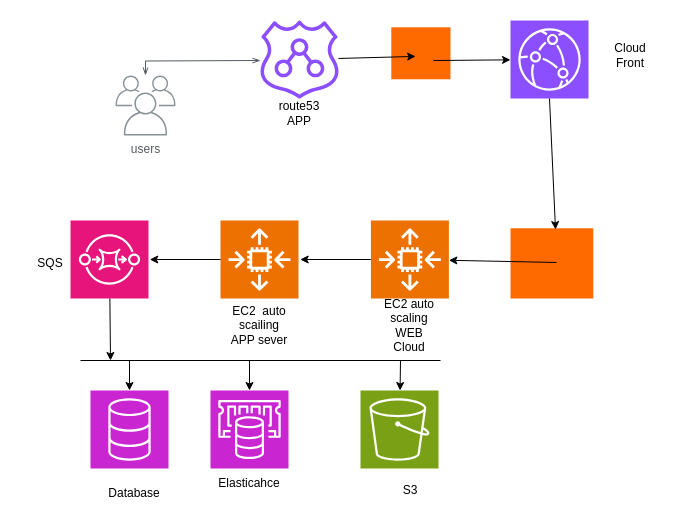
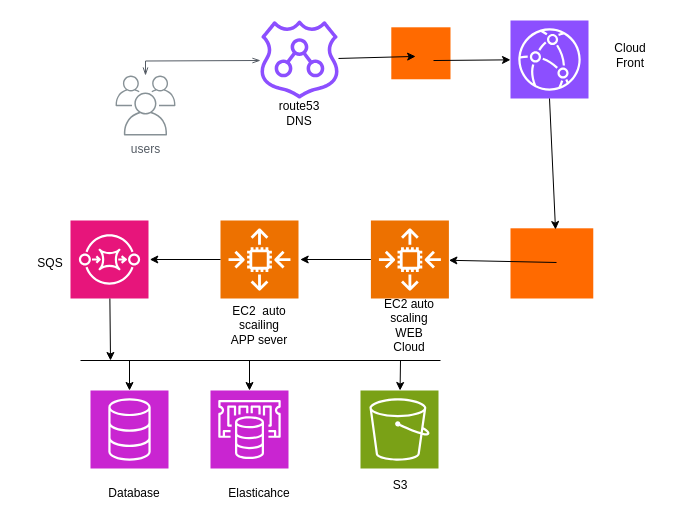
  <mxCell id="0" />
  <mxCell id="1" parent="0" />
  <mxCell id="2" value="" style="edgeStyle=orthogonalEdgeStyle;html=1;endArrow=openThin;elbow=vertical;startArrow=openThin;startFill=0;endFill=0;strokeColor=#545B64;rounded=0;" parent="1" target="3" edge="1"><mxGeometry width="100" relative="1" as="geometry"><mxPoint x="260" y="60" as="sourcePoint" /><mxPoint x="480" y="200" as="targetPoint" /></mxGeometry></mxCell>
  <mxCell id="3" value="users" style="sketch=0;outlineConnect=0;gradientColor=none;fontColor=#545B64;strokeColor=none;fillColor=#879196;dashed=0;verticalLabelPosition=bottom;verticalAlign=top;align=center;html=1;fontSize=12;fontStyle=0;aspect=fixed;shape=mxgraph.aws4.illustration_users;pointerEvents=1" parent="1" vertex="1"><mxGeometry x="115" y="75" width="60" height="60" as="geometry" /></mxCell>
  <mxCell id="4" value="" style="sketch=0;points=[[0,0,0],[0.25,0,0],[0.5,0,0],[0.75,0,0],[1,0,0],[0,1,0],[0.25,1,0],[0.5,1,0],[0.75,1,0],[1,1,0],[0,0.25,0],[0,0.5,0],[0,0.75,0],[1,0.25,0],[1,0.5,0],[1,0.75,0]];outlineConnect=0;fontColor=#232F3E;fillColor=#8C4FFF;strokeColor=#ffffff;dashed=0;verticalLabelPosition=bottom;verticalAlign=top;align=center;html=1;fontSize=12;fontStyle=0;aspect=fixed;shape=mxgraph.aws4.resourceIcon;resIcon=mxgraph.aws4.cloudfront;" vertex="1" parent="1"><mxGeometry x="510" y="20" width="78" height="78" as="geometry" /></mxCell>
  <mxCell id="5" value="" style="sketch=0;outlineConnect=0;fontColor=#232F3E;gradientColor=none;fillColor=#8C4FFF;strokeColor=none;dashed=0;verticalLabelPosition=bottom;verticalAlign=top;align=center;html=1;fontSize=12;fontStyle=0;aspect=fixed;pointerEvents=1;shape=mxgraph.aws4.route_53_resolver;" vertex="1" parent="1"><mxGeometry x="260" y="20" width="78" height="78" as="geometry" /></mxCell>
  <mxCell id="6" value="" style="points=[];aspect=fixed;html=1;align=center;shadow=0;dashed=0;fillColor=#FF6A00;strokeColor=none;shape=mxgraph.alibaba_cloud.waf_web_application_firewall;" vertex="1" parent="1"><mxGeometry x="390.8" y="26.8" width="59.2" height="51.98" as="geometry" /></mxCell>
  <mxCell id="7" value="" style="endArrow=classic;html=1;rounded=0;entryX=0.411;entryY=0.56;entryDx=0;entryDy=0;entryPerimeter=0;" edge="1" parent="1" source="5" target="6"><mxGeometry width="50" height="50" relative="1" as="geometry"><mxPoint x="338" y="60" as="sourcePoint" /><mxPoint x="388" y="10" as="targetPoint" /></mxGeometry></mxCell>
  <mxCell id="8" value="" style="endArrow=classic;html=1;rounded=0;exitX=0.713;exitY=0.639;exitDx=0;exitDy=0;exitPerimeter=0;" edge="1" parent="1" source="6" target="4"><mxGeometry width="50" height="50" relative="1" as="geometry"><mxPoint x="400" y="220" as="sourcePoint" /><mxPoint x="450" y="170" as="targetPoint" /></mxGeometry></mxCell>
  <mxCell id="9" value="" style="points=[];aspect=fixed;html=1;align=center;shadow=0;dashed=0;fillColor=#FF6A00;strokeColor=none;shape=mxgraph.alibaba_cloud.alb_application_load_balancer_01;" vertex="1" parent="1"><mxGeometry x="510" y="227.8" width="82.77" height="70.2" as="geometry" /></mxCell>
  <mxCell id="10" value="" style="sketch=0;points=[[0,0,0],[0.25,0,0],[0.5,0,0],[0.75,0,0],[1,0,0],[0,1,0],[0.25,1,0],[0.5,1,0],[0.75,1,0],[1,1,0],[0,0.25,0],[0,0.5,0],[0,0.75,0],[1,0.25,0],[1,0.5,0],[1,0.75,0]];outlineConnect=0;fontColor=#232F3E;fillColor=#ED7100;strokeColor=#ffffff;dashed=0;verticalLabelPosition=bottom;verticalAlign=top;align=center;html=1;fontSize=12;fontStyle=0;aspect=fixed;shape=mxgraph.aws4.resourceIcon;resIcon=mxgraph.aws4.auto_scaling2;" vertex="1" parent="1"><mxGeometry x="370.4" y="220" width="78" height="78" as="geometry" /></mxCell>
  <mxCell id="11" value="" style="sketch=0;points=[[0,0,0],[0.25,0,0],[0.5,0,0],[0.75,0,0],[1,0,0],[0,1,0],[0.25,1,0],[0.5,1,0],[0.75,1,0],[1,1,0],[0,0.25,0],[0,0.5,0],[0,0.75,0],[1,0.25,0],[1,0.5,0],[1,0.75,0]];outlineConnect=0;fontColor=#232F3E;fillColor=#ED7100;strokeColor=#ffffff;dashed=0;verticalLabelPosition=bottom;verticalAlign=top;align=center;html=1;fontSize=12;fontStyle=0;aspect=fixed;shape=mxgraph.aws4.resourceIcon;resIcon=mxgraph.aws4.auto_scaling2;" vertex="1" parent="1"><mxGeometry x="220" y="220" width="78" height="78" as="geometry" /></mxCell>
  <mxCell id="12" value="" style="sketch=0;points=[[0,0,0],[0.25,0,0],[0.5,0,0],[0.75,0,0],[1,0,0],[0,1,0],[0.25,1,0],[0.5,1,0],[0.75,1,0],[1,1,0],[0,0.25,0],[0,0.5,0],[0,0.75,0],[1,0.25,0],[1,0.5,0],[1,0.75,0]];outlineConnect=0;fontColor=#232F3E;fillColor=#C925D1;strokeColor=#ffffff;dashed=0;verticalLabelPosition=bottom;verticalAlign=top;align=center;html=1;fontSize=12;fontStyle=0;aspect=fixed;shape=mxgraph.aws4.resourceIcon;resIcon=mxgraph.aws4.database;" vertex="1" parent="1"><mxGeometry x="90" y="390" width="78" height="78" as="geometry" /></mxCell>
  <mxCell id="13" value="" style="sketch=0;points=[[0,0,0],[0.25,0,0],[0.5,0,0],[0.75,0,0],[1,0,0],[0,1,0],[0.25,1,0],[0.5,1,0],[0.75,1,0],[1,1,0],[0,0.25,0],[0,0.5,0],[0,0.75,0],[1,0.25,0],[1,0.5,0],[1,0.75,0]];outlineConnect=0;fontColor=#232F3E;fillColor=#C925D1;strokeColor=#ffffff;dashed=0;verticalLabelPosition=bottom;verticalAlign=top;align=center;html=1;fontSize=12;fontStyle=0;aspect=fixed;shape=mxgraph.aws4.resourceIcon;resIcon=mxgraph.aws4.elasticache;" vertex="1" parent="1"><mxGeometry x="210" y="390" width="78" height="78" as="geometry" /></mxCell>
  <mxCell id="14" value="" style="sketch=0;points=[[0,0,0],[0.25,0,0],[0.5,0,0],[0.75,0,0],[1,0,0],[0,1,0],[0.25,1,0],[0.5,1,0],[0.75,1,0],[1,1,0],[0,0.25,0],[0,0.5,0],[0,0.75,0],[1,0.25,0],[1,0.5,0],[1,0.75,0]];outlineConnect=0;fontColor=#232F3E;fillColor=#7AA116;strokeColor=#ffffff;dashed=0;verticalLabelPosition=bottom;verticalAlign=top;align=center;html=1;fontSize=12;fontStyle=0;aspect=fixed;shape=mxgraph.aws4.resourceIcon;resIcon=mxgraph.aws4.s3;" vertex="1" parent="1"><mxGeometry x="360" y="390" width="78" height="78" as="geometry" /></mxCell>
  <mxCell id="15" value="" style="sketch=0;points=[[0,0,0],[0.25,0,0],[0.5,0,0],[0.75,0,0],[1,0,0],[0,1,0],[0.25,1,0],[0.5,1,0],[0.75,1,0],[1,1,0],[0,0.25,0],[0,0.5,0],[0,0.75,0],[1,0.25,0],[1,0.5,0],[1,0.75,0]];outlineConnect=0;fontColor=#232F3E;fillColor=#E7157B;strokeColor=#ffffff;dashed=0;verticalLabelPosition=bottom;verticalAlign=top;align=center;html=1;fontSize=12;fontStyle=0;aspect=fixed;shape=mxgraph.aws4.resourceIcon;resIcon=mxgraph.aws4.sqs;" vertex="1" parent="1"><mxGeometry x="70" y="220" width="78" height="78" as="geometry" /></mxCell>
  <mxCell id="16" value="" style="endArrow=classic;html=1;rounded=0;" edge="1" parent="1" source="10"><mxGeometry width="50" height="50" relative="1" as="geometry"><mxPoint x="299.689" y="309" as="sourcePoint" /><mxPoint x="299.689" y="259" as="targetPoint" /></mxGeometry></mxCell>
  <mxCell id="17" value="" style="endArrow=classic;html=1;rounded=0;" edge="1" parent="1" source="11"><mxGeometry width="50" height="50" relative="1" as="geometry"><mxPoint x="149.289" y="309" as="sourcePoint" /><mxPoint x="149.289" y="259" as="targetPoint" /></mxGeometry></mxCell>
  <mxCell id="18" value="" style="endArrow=classic;html=1;rounded=0;" edge="1" parent="1" source="15"><mxGeometry width="50" height="50" relative="1" as="geometry"><mxPoint x="109" y="348" as="sourcePoint" /><mxPoint x="110" y="360" as="targetPoint" /></mxGeometry></mxCell>
  <mxCell id="19" value="" style="endArrow=none;html=1;rounded=0;endFill=0;" edge="1" parent="1"><mxGeometry width="50" height="50" relative="1" as="geometry"><mxPoint x="80" y="360" as="sourcePoint" /><mxPoint x="440" y="360" as="targetPoint" /></mxGeometry></mxCell>
  <mxCell id="20" value="" style="endArrow=classic;html=1;rounded=0;" edge="1" parent="1" target="12"><mxGeometry width="50" height="50" relative="1" as="geometry"><mxPoint x="129" y="360" as="sourcePoint" /><mxPoint x="200" y="310" as="targetPoint" /></mxGeometry></mxCell>
  <mxCell id="21" value="" style="endArrow=classic;html=1;rounded=0;" edge="1" parent="1" target="13"><mxGeometry width="50" height="50" relative="1" as="geometry"><mxPoint x="249" y="360" as="sourcePoint" /><mxPoint x="270" y="330" as="targetPoint" /></mxGeometry></mxCell>
  <mxCell id="22" value="" style="endArrow=classic;html=1;rounded=0;" edge="1" parent="1" target="14"><mxGeometry width="50" height="50" relative="1" as="geometry"><mxPoint x="400" y="360" as="sourcePoint" /><mxPoint x="430" y="320" as="targetPoint" /></mxGeometry></mxCell>
- <mxCell id="23" value="route53 APP" style="text;strokeColor=none;align=center;fillColor=none;html=1;verticalAlign=middle;whiteSpace=wrap;rounded=0;" vertex="1" parent="1"><mxGeometry x="269" y="98" width="60" height="30" as="geometry" /></mxCell>
+ <mxCell id="23" value="route53 DNS" style="text;strokeColor=none;align=center;fillColor=none;html=1;verticalAlign=middle;whiteSpace=wrap;rounded=0;" vertex="1" parent="1"><mxGeometry x="269" y="98" width="60" height="30" as="geometry" /></mxCell>
  <mxCell id="24" value="Cloud Front" style="text;strokeColor=none;align=center;fillColor=none;html=1;verticalAlign=middle;whiteSpace=wrap;rounded=0;" vertex="1" parent="1"><mxGeometry x="600" y="40" width="60" height="30" as="geometry" /></mxCell>
  <mxCell id="25" value="" style="endArrow=classic;html=1;rounded=0;exitX=0.5;exitY=1;exitDx=0;exitDy=0;exitPerimeter=0;entryX=0.544;entryY=0.017;entryDx=0;entryDy=0;entryPerimeter=0;" edge="1" parent="1" source="4" target="9"><mxGeometry width="50" height="50" relative="1" as="geometry"><mxPoint x="400" y="220" as="sourcePoint" /><mxPoint x="450" y="170" as="targetPoint" /></mxGeometry></mxCell>
  <mxCell id="26" value="" style="endArrow=classic;html=1;rounded=0;exitX=0.556;exitY=0.487;exitDx=0;exitDy=0;exitPerimeter=0;" edge="1" parent="1" source="9" target="10"><mxGeometry width="50" height="50" relative="1" as="geometry"><mxPoint x="400" y="220" as="sourcePoint" /><mxPoint x="450" y="170" as="targetPoint" /></mxGeometry></mxCell>
  <mxCell id="27" value="EC2 auto scaling WEB Cloud" style="text;strokeColor=none;align=center;fillColor=none;html=1;verticalAlign=middle;whiteSpace=wrap;rounded=0;" vertex="1" parent="1"><mxGeometry x="379.4" y="310" width="60" height="30" as="geometry" /></mxCell>
  <mxCell id="28" value="EC2&amp;nbsp; auto scailing APP sever" style="text;strokeColor=none;align=center;fillColor=none;html=1;verticalAlign=middle;whiteSpace=wrap;rounded=0;" vertex="1" parent="1"><mxGeometry x="229" y="310" width="60" height="30" as="geometry" /></mxCell>
  <mxCell id="29" value="SQS" style="text;strokeColor=none;align=center;fillColor=none;html=1;verticalAlign=middle;whiteSpace=wrap;rounded=0;" vertex="1" parent="1"><mxGeometry x="20" y="247.9" width="60" height="30" as="geometry" /></mxCell>
  <mxCell id="30" value="Database" style="text;strokeColor=none;align=center;fillColor=none;html=1;verticalAlign=middle;whiteSpace=wrap;rounded=0;" vertex="1" parent="1"><mxGeometry x="104" y="478" width="60" height="30" as="geometry" /></mxCell>
- <mxCell id="31" value="Elasticahce" style="text;strokeColor=none;align=center;fillColor=none;html=1;verticalAlign=middle;whiteSpace=wrap;rounded=0;" vertex="1" parent="1"><mxGeometry x="219" y="468" width="60" height="30" as="geometry" /></mxCell>
- <mxCell id="32" value="S3" style="text;strokeColor=none;align=center;fillColor=none;html=1;verticalAlign=middle;whiteSpace=wrap;rounded=0;" vertex="1" parent="1"><mxGeometry x="380.4" y="475" width="60" height="30" as="geometry" /></mxCell>
+ <mxCell id="31" value="Elasticahce" style="text;strokeColor=none;align=center;fillColor=none;html=1;verticalAlign=middle;whiteSpace=wrap;rounded=0;" vertex="1" parent="1"><mxGeometry x="229" y="478" width="60" height="30" as="geometry" /></mxCell>
+ <mxCell id="32" value="S3" style="text;strokeColor=none;align=center;fillColor=none;html=1;verticalAlign=middle;whiteSpace=wrap;rounded=0;" vertex="1" parent="1"><mxGeometry x="370.4" y="470" width="60" height="30" as="geometry" /></mxCell>
